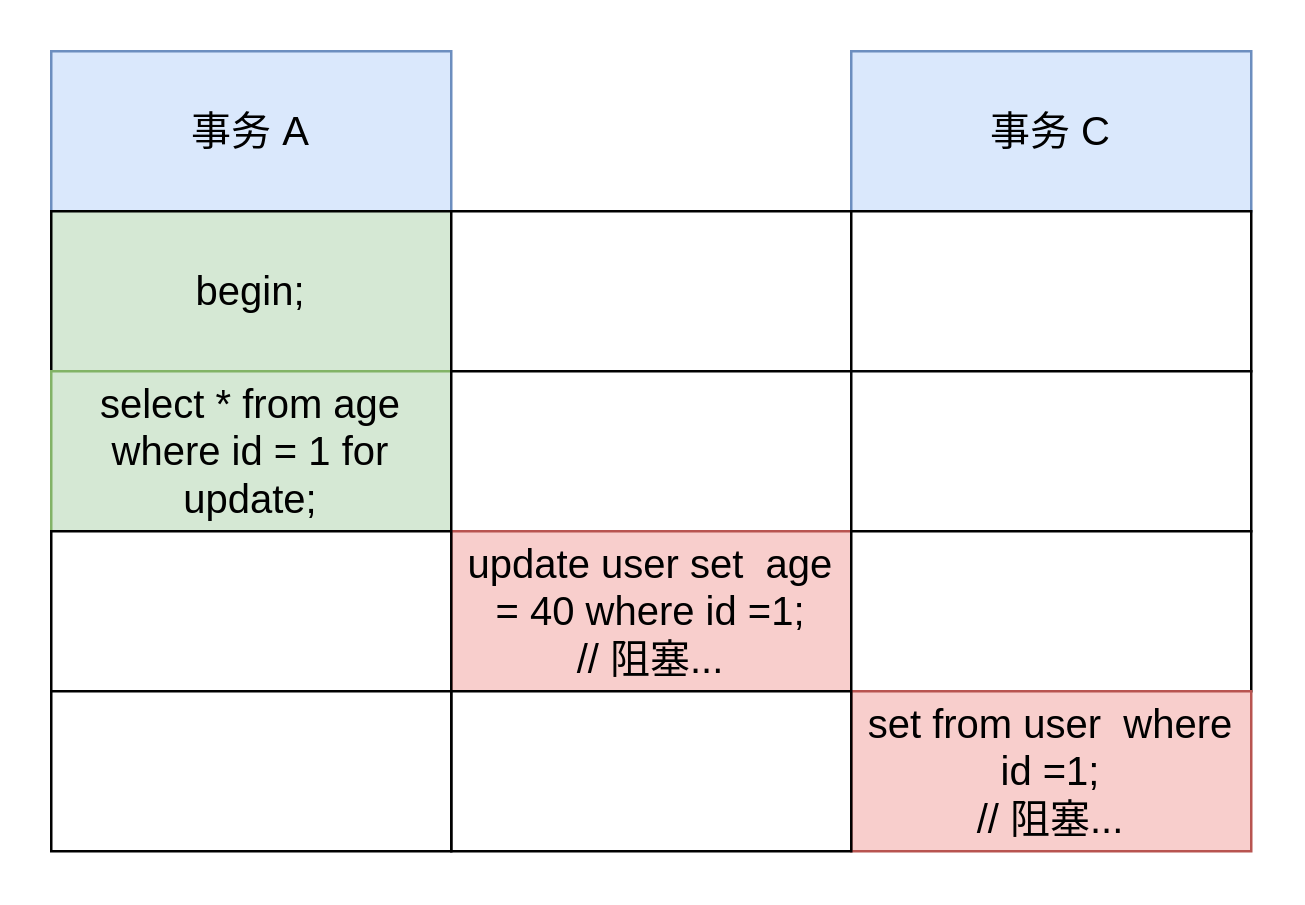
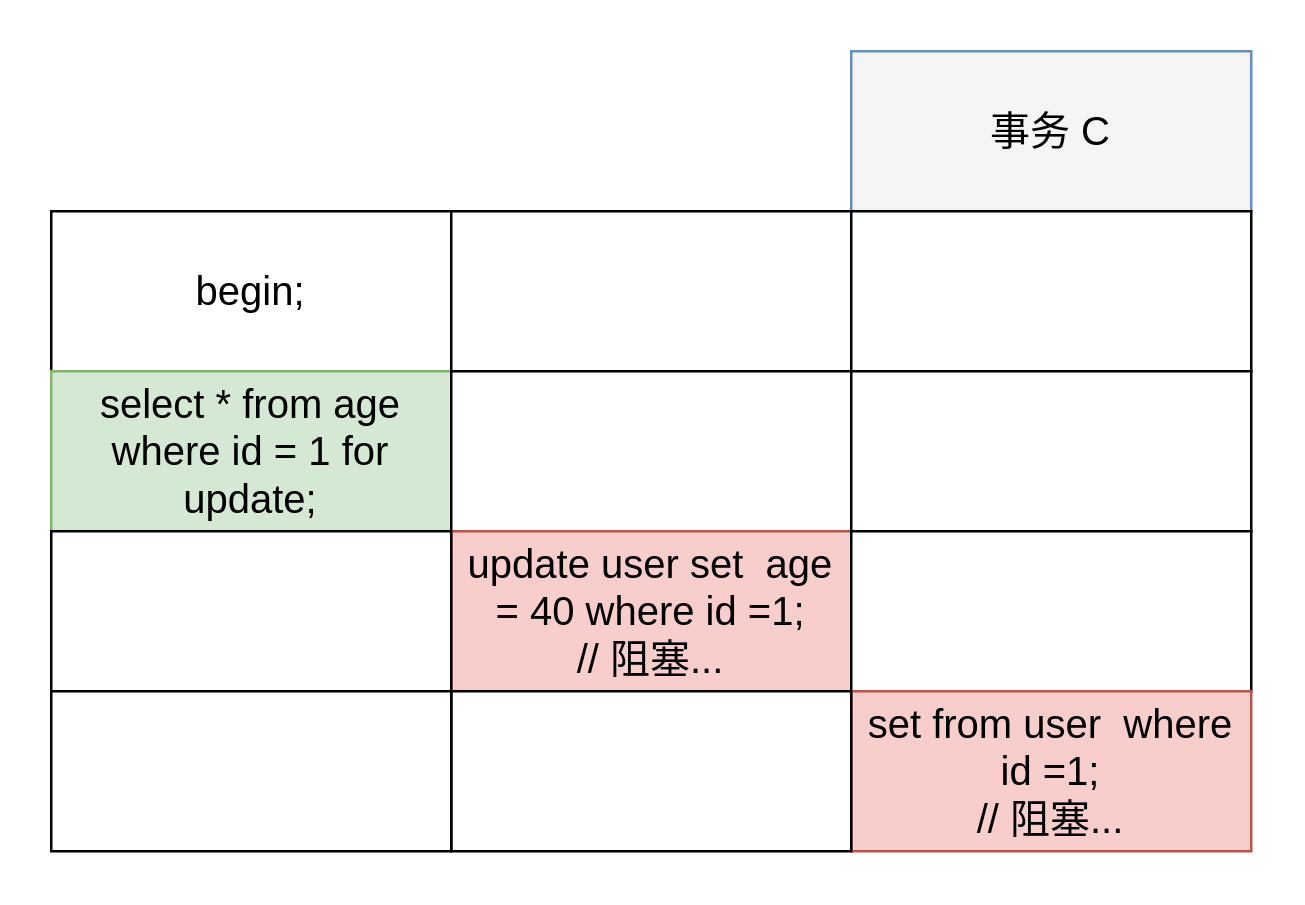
  <mxCell id="0" />
  <mxCell id="1" parent="0" />
  <mxCell id="2" value="" style="group" vertex="1" connectable="0" parent="1"><mxGeometry x="20" y="20" width="480" height="320" as="geometry" /></mxCell>
- <mxCell id="3" value="事务 A" style="rounded=0;whiteSpace=wrap;html=1;fillColor=#dae8fc;strokeColor=#6c8ebf;fontSize=16;container=0;" vertex="1" parent="2"><mxGeometry width="160" height="64" as="geometry" /></mxCell>
- <mxCell id="4" value="事务 C" style="rounded=0;whiteSpace=wrap;html=1;fillColor=#dae8fc;strokeColor=#6c8ebf;fontSize=16;container=0;" vertex="1" parent="2"><mxGeometry x="320" width="160" height="64" as="geometry" /></mxCell>
- <mxCell id="5" value="&lt;div style=&quot;font-size: 16px;&quot;&gt;begin;&lt;/div&gt;" style="rounded=0;whiteSpace=wrap;html=1;fontSize=16;container=0;fillColor=#d5e8d4;" vertex="1" parent="2"><mxGeometry y="64" width="160" height="64" as="geometry" /></mxCell>
+ <mxCell id="4" value="事务 C" style="rounded=0;whiteSpace=wrap;html=1;fillColor=#f5f5f5;strokeColor=#6c8ebf;fontSize=16;container=0;" vertex="1" parent="2"><mxGeometry x="320" width="160" height="64" as="geometry" /></mxCell>
+ <mxCell id="5" value="&lt;div style=&quot;font-size: 16px;&quot;&gt;begin;&lt;/div&gt;" style="rounded=0;whiteSpace=wrap;html=1;fontSize=16;container=0;" vertex="1" parent="2"><mxGeometry y="64" width="160" height="64" as="geometry" /></mxCell>
  <mxCell id="6" value="&lt;div style=&quot;font-size: 16px;&quot;&gt;&lt;span style=&quot;background-color: initial; font-size: 16px;&quot;&gt;select * from age where id = 1 for update;&lt;/span&gt;&lt;br style=&quot;font-size: 16px;&quot;&gt;&lt;/div&gt;" style="rounded=0;whiteSpace=wrap;html=1;fillColor=#d5e8d4;strokeColor=#82b366;fontSize=16;container=0;" vertex="1" parent="2"><mxGeometry y="128" width="160" height="64" as="geometry" /></mxCell>
  <mxCell id="7" value="" style="rounded=0;whiteSpace=wrap;html=1;fontSize=16;container=0;" vertex="1" parent="2"><mxGeometry x="160" y="64" width="160" height="64" as="geometry" /></mxCell>
  <mxCell id="8" value="" style="rounded=0;whiteSpace=wrap;html=1;fontSize=16;container=0;" vertex="1" parent="2"><mxGeometry x="320" y="64" width="160" height="64" as="geometry" /></mxCell>
  <mxCell id="9" value="" style="rounded=0;whiteSpace=wrap;html=1;fontSize=16;container=0;" vertex="1" parent="2"><mxGeometry x="160" y="128" width="160" height="64" as="geometry" /></mxCell>
  <mxCell id="10" value="" style="rounded=0;whiteSpace=wrap;html=1;fontSize=16;container=0;" vertex="1" parent="2"><mxGeometry x="320" y="128" width="160" height="64" as="geometry" /></mxCell>
  <mxCell id="11" value="update user set&amp;nbsp; age = 40 where id =1;&lt;br style=&quot;font-size: 16px;&quot;&gt;// 阻塞..." style="rounded=0;whiteSpace=wrap;html=1;fillColor=#f8cecc;strokeColor=#b85450;fontSize=16;container=0;" vertex="1" parent="2"><mxGeometry x="160" y="192" width="160" height="64" as="geometry" /></mxCell>
  <mxCell id="12" value="" style="rounded=0;whiteSpace=wrap;html=1;fontSize=16;container=0;" vertex="1" parent="2"><mxGeometry x="320" y="192" width="160" height="64" as="geometry" /></mxCell>
  <mxCell id="13" value="set from user&amp;nbsp; where id =1;&lt;br style=&quot;font-size: 16px;&quot;&gt;// 阻塞..." style="rounded=0;whiteSpace=wrap;html=1;fillColor=#f8cecc;strokeColor=#b85450;fontSize=16;container=0;" vertex="1" parent="2"><mxGeometry x="320" y="256" width="160" height="64" as="geometry" /></mxCell>
  <mxCell id="14" value="" style="rounded=0;whiteSpace=wrap;html=1;fontSize=16;container=0;" vertex="1" parent="2"><mxGeometry y="192" width="160" height="64" as="geometry" /></mxCell>
  <mxCell id="15" value="" style="rounded=0;whiteSpace=wrap;html=1;fontSize=16;container=0;" vertex="1" parent="2"><mxGeometry x="160" y="256" width="160" height="64" as="geometry" /></mxCell>
  <mxCell id="16" value="" style="rounded=0;whiteSpace=wrap;html=1;fontSize=16;container=0;" vertex="1" parent="2"><mxGeometry y="256" width="160" height="64" as="geometry" /></mxCell>
